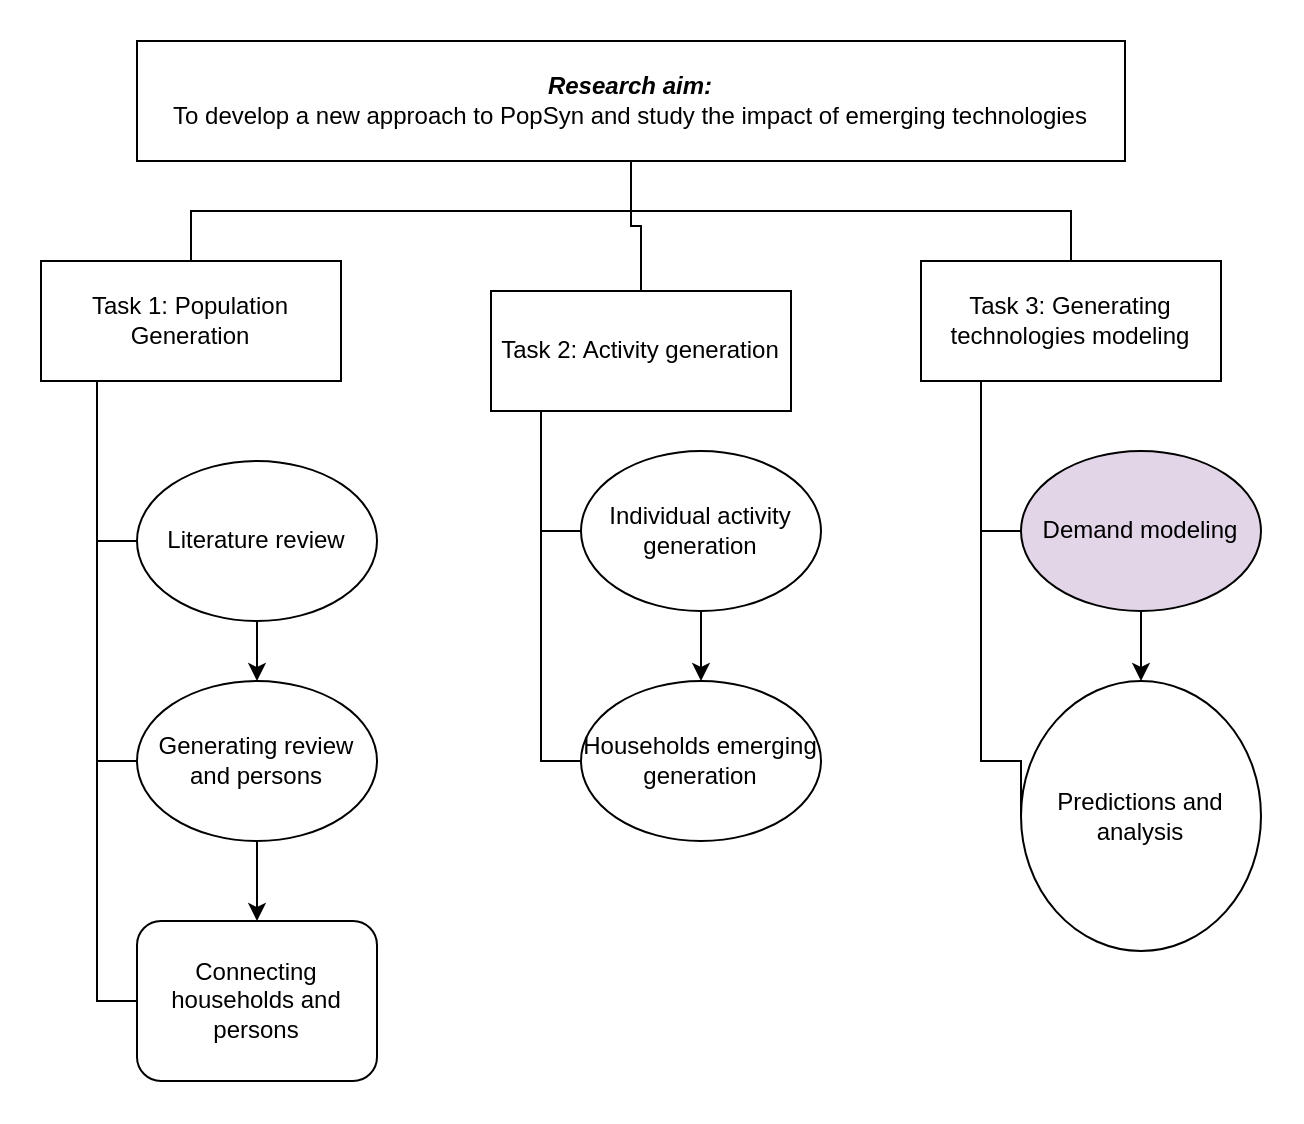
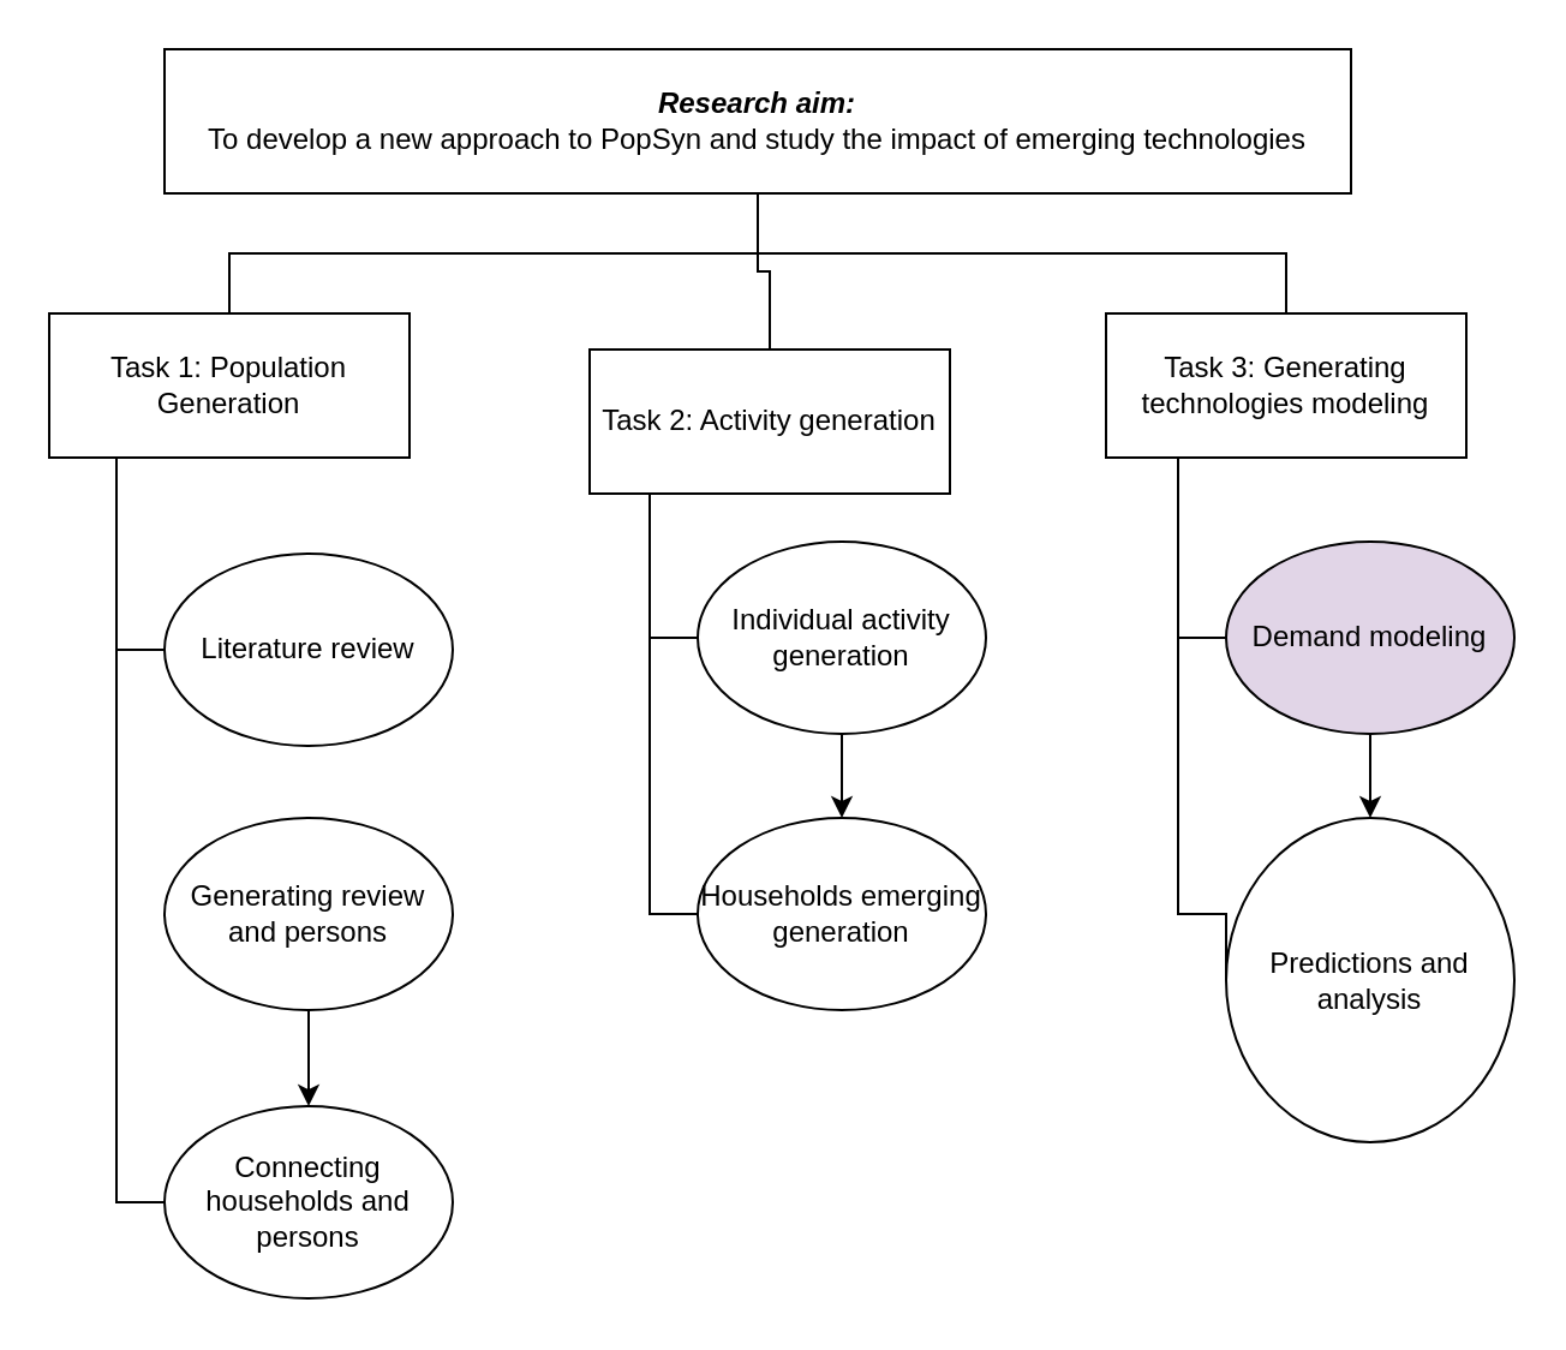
  <mxCell id="0" />
  <mxCell id="1" parent="0" />
  <mxCell id="2" style="edgeStyle=orthogonalEdgeStyle;rounded=0;orthogonalLoop=1;jettySize=auto;html=1;entryX=0.5;entryY=0;entryDx=0;entryDy=0;endArrow=none;endFill=0;" edge="1" parent="1" source="5" target="9"><mxGeometry relative="1" as="geometry" /></mxCell>
  <mxCell id="3" style="edgeStyle=orthogonalEdgeStyle;rounded=0;orthogonalLoop=1;jettySize=auto;html=1;entryX=0.5;entryY=0;entryDx=0;entryDy=0;endArrow=none;endFill=0;" edge="1" parent="1" source="5" target="12"><mxGeometry relative="1" as="geometry" /></mxCell>
  <mxCell id="4" style="edgeStyle=orthogonalEdgeStyle;rounded=0;orthogonalLoop=1;jettySize=auto;html=1;endArrow=none;endFill=0;" edge="1" parent="1" source="5" target="15"><mxGeometry relative="1" as="geometry" /></mxCell>
  <mxCell id="5" value="&lt;b&gt;&lt;i&gt;Research aim:&lt;br&gt;&lt;/i&gt;&lt;/b&gt;To develop a new approach to PopSyn and study the impact of emerging technologies" style="rounded=0;whiteSpace=wrap;html=1;" vertex="1" parent="1"><mxGeometry x="68" y="20" width="494" height="60" as="geometry" /></mxCell>
  <mxCell id="6" style="edgeStyle=orthogonalEdgeStyle;rounded=0;orthogonalLoop=1;jettySize=auto;html=1;entryX=0;entryY=0.5;entryDx=0;entryDy=0;endArrow=none;endFill=0;" edge="1" parent="1" source="9" target="17"><mxGeometry relative="1" as="geometry"><Array as="points"><mxPoint x="48" y="270" /></Array></mxGeometry></mxCell>
- <mxCell id="7" style="edgeStyle=orthogonalEdgeStyle;rounded=0;orthogonalLoop=1;jettySize=auto;html=1;entryX=0;entryY=0.5;entryDx=0;entryDy=0;endArrow=none;endFill=0;" edge="1" parent="1" source="9" target="19"><mxGeometry relative="1" as="geometry"><Array as="points"><mxPoint x="48" y="380" /></Array></mxGeometry></mxCell>
  <mxCell id="8" style="edgeStyle=orthogonalEdgeStyle;rounded=0;orthogonalLoop=1;jettySize=auto;html=1;entryX=0;entryY=0.5;entryDx=0;entryDy=0;endArrow=none;endFill=0;" edge="1" parent="1" source="9" target="20"><mxGeometry relative="1" as="geometry"><Array as="points"><mxPoint x="48" y="500" /></Array></mxGeometry></mxCell>
  <mxCell id="9" value="Task 1: Population Generation" style="rounded=0;whiteSpace=wrap;html=1;" vertex="1" parent="1"><mxGeometry x="20" y="130" width="150" height="60" as="geometry" /></mxCell>
  <mxCell id="10" style="edgeStyle=orthogonalEdgeStyle;rounded=0;orthogonalLoop=1;jettySize=auto;html=1;entryX=0;entryY=0.5;entryDx=0;entryDy=0;endArrow=none;endFill=0;" edge="1" parent="1" source="12" target="22"><mxGeometry relative="1" as="geometry"><Array as="points"><mxPoint x="270" y="265" /></Array></mxGeometry></mxCell>
  <mxCell id="11" style="edgeStyle=orthogonalEdgeStyle;rounded=0;orthogonalLoop=1;jettySize=auto;html=1;entryX=0;entryY=0.5;entryDx=0;entryDy=0;endArrow=none;endFill=0;" edge="1" parent="1" source="12" target="23"><mxGeometry relative="1" as="geometry"><Array as="points"><mxPoint x="270" y="380" /></Array></mxGeometry></mxCell>
  <mxCell id="12" value="Task 2: Activity generation" style="rounded=0;whiteSpace=wrap;html=1;" vertex="1" parent="1"><mxGeometry x="245" y="145" width="150" height="60" as="geometry" /></mxCell>
  <mxCell id="13" style="edgeStyle=orthogonalEdgeStyle;rounded=0;orthogonalLoop=1;jettySize=auto;html=1;entryX=0;entryY=0.5;entryDx=0;entryDy=0;endArrow=none;endFill=0;" edge="1" parent="1" source="15" target="25"><mxGeometry relative="1" as="geometry"><Array as="points"><mxPoint x="490" y="265" /></Array></mxGeometry></mxCell>
  <mxCell id="14" style="edgeStyle=orthogonalEdgeStyle;rounded=0;orthogonalLoop=1;jettySize=auto;html=1;entryX=0;entryY=0.5;entryDx=0;entryDy=0;endArrow=none;endFill=0;" edge="1" parent="1" source="15" target="26"><mxGeometry relative="1" as="geometry"><Array as="points"><mxPoint x="490" y="380" /></Array></mxGeometry></mxCell>
  <mxCell id="15" value="Task 3: Generating technologies modeling" style="rounded=0;whiteSpace=wrap;html=1;" vertex="1" parent="1"><mxGeometry x="460" y="130" width="150" height="60" as="geometry" /></mxCell>
- <mxCell id="16" style="edgeStyle=orthogonalEdgeStyle;rounded=0;orthogonalLoop=1;jettySize=auto;html=1;entryX=0.5;entryY=0;entryDx=0;entryDy=0;" edge="1" parent="1" source="17" target="19"><mxGeometry relative="1" as="geometry" /></mxCell>
  <mxCell id="17" value="Literature review" style="ellipse;whiteSpace=wrap;html=1;" vertex="1" parent="1"><mxGeometry x="68" y="230" width="120" height="80" as="geometry" /></mxCell>
  <mxCell id="18" style="edgeStyle=orthogonalEdgeStyle;rounded=0;orthogonalLoop=1;jettySize=auto;html=1;entryX=0.5;entryY=0;entryDx=0;entryDy=0;" edge="1" parent="1" source="19" target="20"><mxGeometry relative="1" as="geometry" /></mxCell>
  <mxCell id="19" value="Generating review and persons" style="ellipse;whiteSpace=wrap;html=1;" vertex="1" parent="1"><mxGeometry x="68" y="340" width="120" height="80" as="geometry" /></mxCell>
- <mxCell id="20" value="Connecting households and persons" style="whiteSpace=wrap;html=1;rounded=1;" vertex="1" parent="1"><mxGeometry x="68" y="460" width="120" height="80" as="geometry" /></mxCell>
+ <mxCell id="20" value="Connecting households and persons" style="ellipse;whiteSpace=wrap;html=1;" vertex="1" parent="1"><mxGeometry x="68" y="460" width="120" height="80" as="geometry" /></mxCell>
  <mxCell id="21" style="edgeStyle=orthogonalEdgeStyle;rounded=0;orthogonalLoop=1;jettySize=auto;html=1;exitX=0.5;exitY=1;exitDx=0;exitDy=0;entryX=0.5;entryY=0;entryDx=0;entryDy=0;" edge="1" parent="1" source="22" target="23"><mxGeometry relative="1" as="geometry" /></mxCell>
  <mxCell id="22" value="Individual activity generation" style="ellipse;whiteSpace=wrap;html=1;" vertex="1" parent="1"><mxGeometry x="290" y="225" width="120" height="80" as="geometry" /></mxCell>
  <mxCell id="23" value="Households emerging generation" style="ellipse;whiteSpace=wrap;html=1;" vertex="1" parent="1"><mxGeometry x="290" y="340" width="120" height="80" as="geometry" /></mxCell>
  <mxCell id="24" style="edgeStyle=orthogonalEdgeStyle;rounded=0;orthogonalLoop=1;jettySize=auto;html=1;" edge="1" parent="1" source="25" target="26"><mxGeometry relative="1" as="geometry" /></mxCell>
  <mxCell id="25" value="Demand modeling" style="ellipse;whiteSpace=wrap;html=1;fillColor=#e1d5e7;" vertex="1" parent="1"><mxGeometry x="510" y="225" width="120" height="80" as="geometry" /></mxCell>
  <mxCell id="26" value="Predictions and analysis" style="ellipse;whiteSpace=wrap;html=1;" vertex="1" parent="1"><mxGeometry x="510" y="340" width="120" height="135" as="geometry" /></mxCell>
